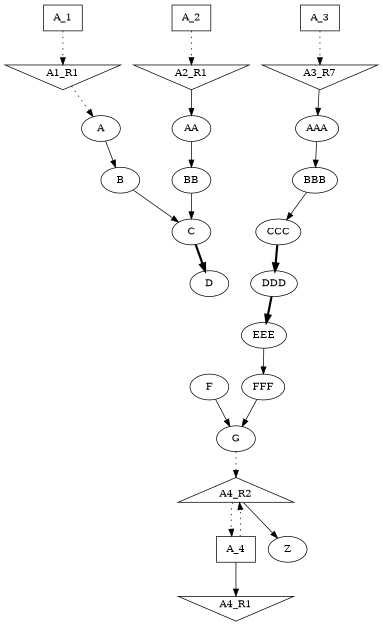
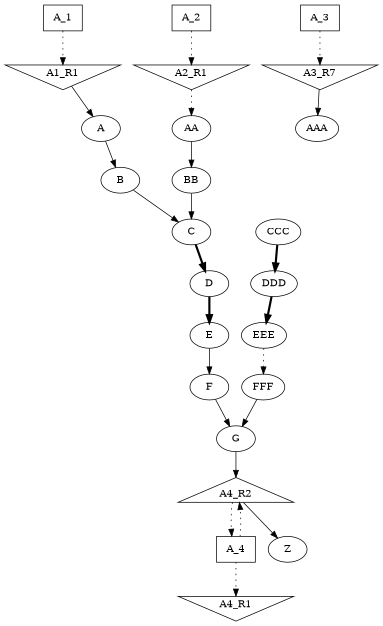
  digraph {
    fontname="DejaVu Serif"
    node [fontname="DejaVu Serif"]
    edge [fontname="DejaVu Serif"]
    A_1 [shape=box]
    A1_R1 [shape=invtriangle]
    A
    A_2 [shape=box]
    A2_R1 [shape=invtriangle]
    AA
    A_3 [shape=box]
    n8 [label=A3_R7 shape=invtriangle]
    AAA
    A_4 [shape=box]
    A4_R1 [shape=invtriangle]
    A4_R2 [shape=triangle]
    Z
    B
    BB
-   BBB
    C
    D
+   E
    F
    G
    CCC
    DDD
    EEE
    FFF
    A_1 -> A1_R1 [style=dotted]
-   A1_R1 -> A [style=dotted]
+   A1_R1 -> A
    A -> B
    A_2 -> A2_R1 [style=dotted]
-   A2_R1 -> AA
+   A2_R1 -> AA [style=dotted]
    AA -> BB
    A_3 -> n8 [style=dotted]
    n8 -> AAA
-   AAA -> BBB
-   A_4 -> A4_R1 [style=solid]
+   A_4 -> A4_R1 [style=dotted]
    A_4 -> A4_R2 [style=dotted]
    A4_R2 -> A_4 [style=dotted]
    A4_R2 -> Z
    B -> C
    BB -> C
-   BBB -> CCC
    C -> D [penwidth=3]
+   D -> E [penwidth=3]
+   E -> F
    F -> G
-   G -> A4_R2 [style=dotted]
+   G -> A4_R2 [style=solid]
    CCC -> DDD [penwidth=3]
    DDD -> EEE [penwidth=3]
-   EEE -> FFF
+   EEE -> FFF [style=dotted]
    FFF -> G
  }
